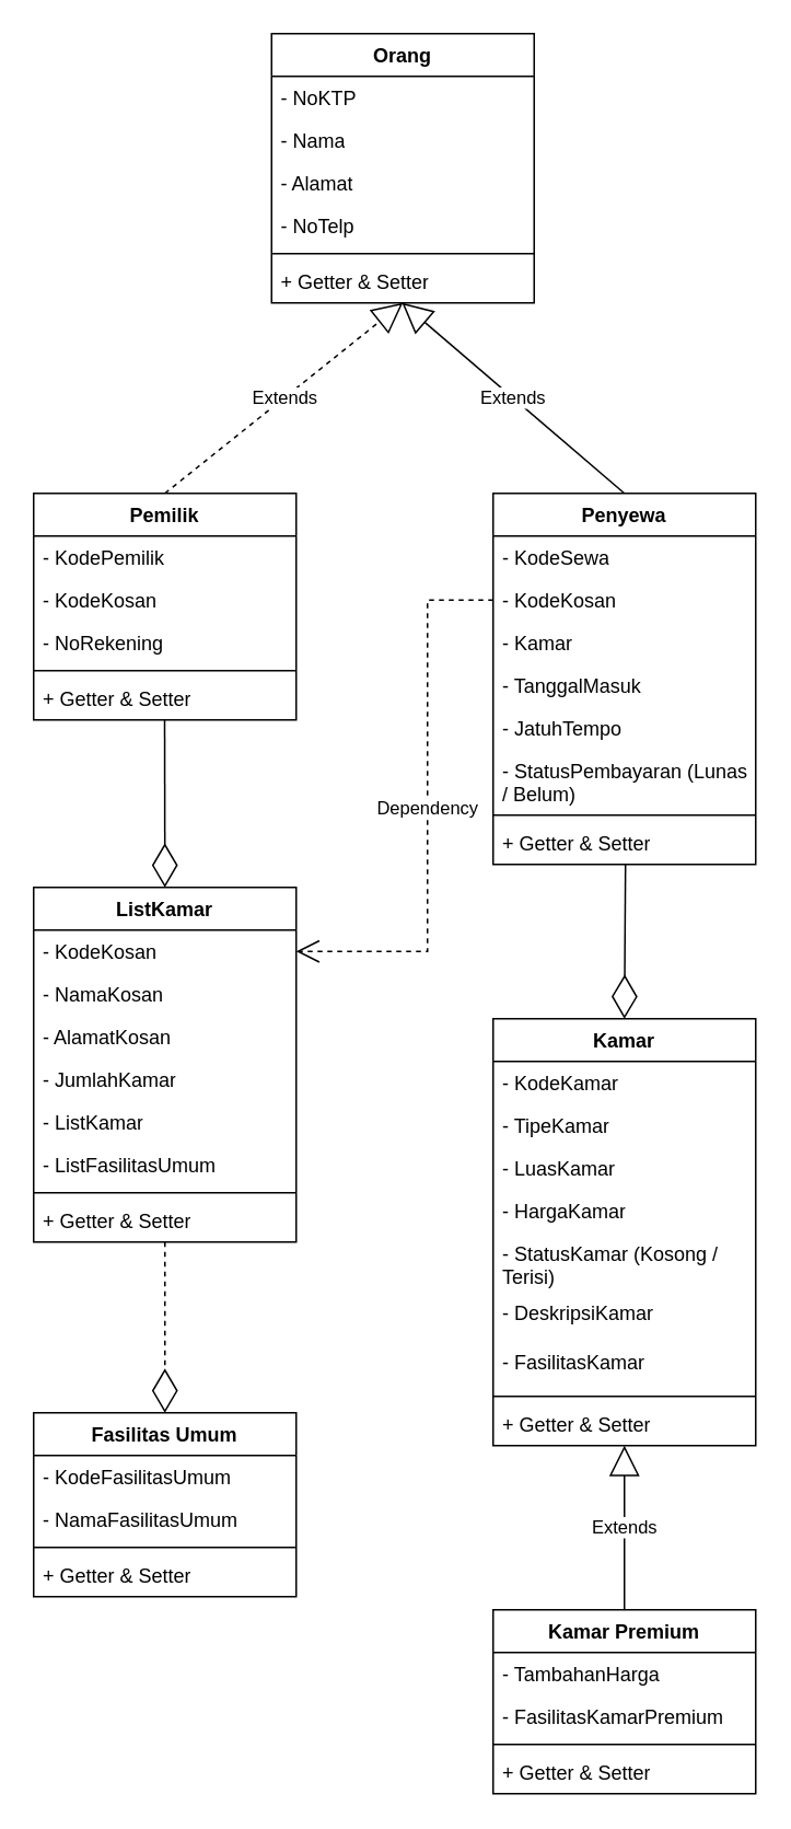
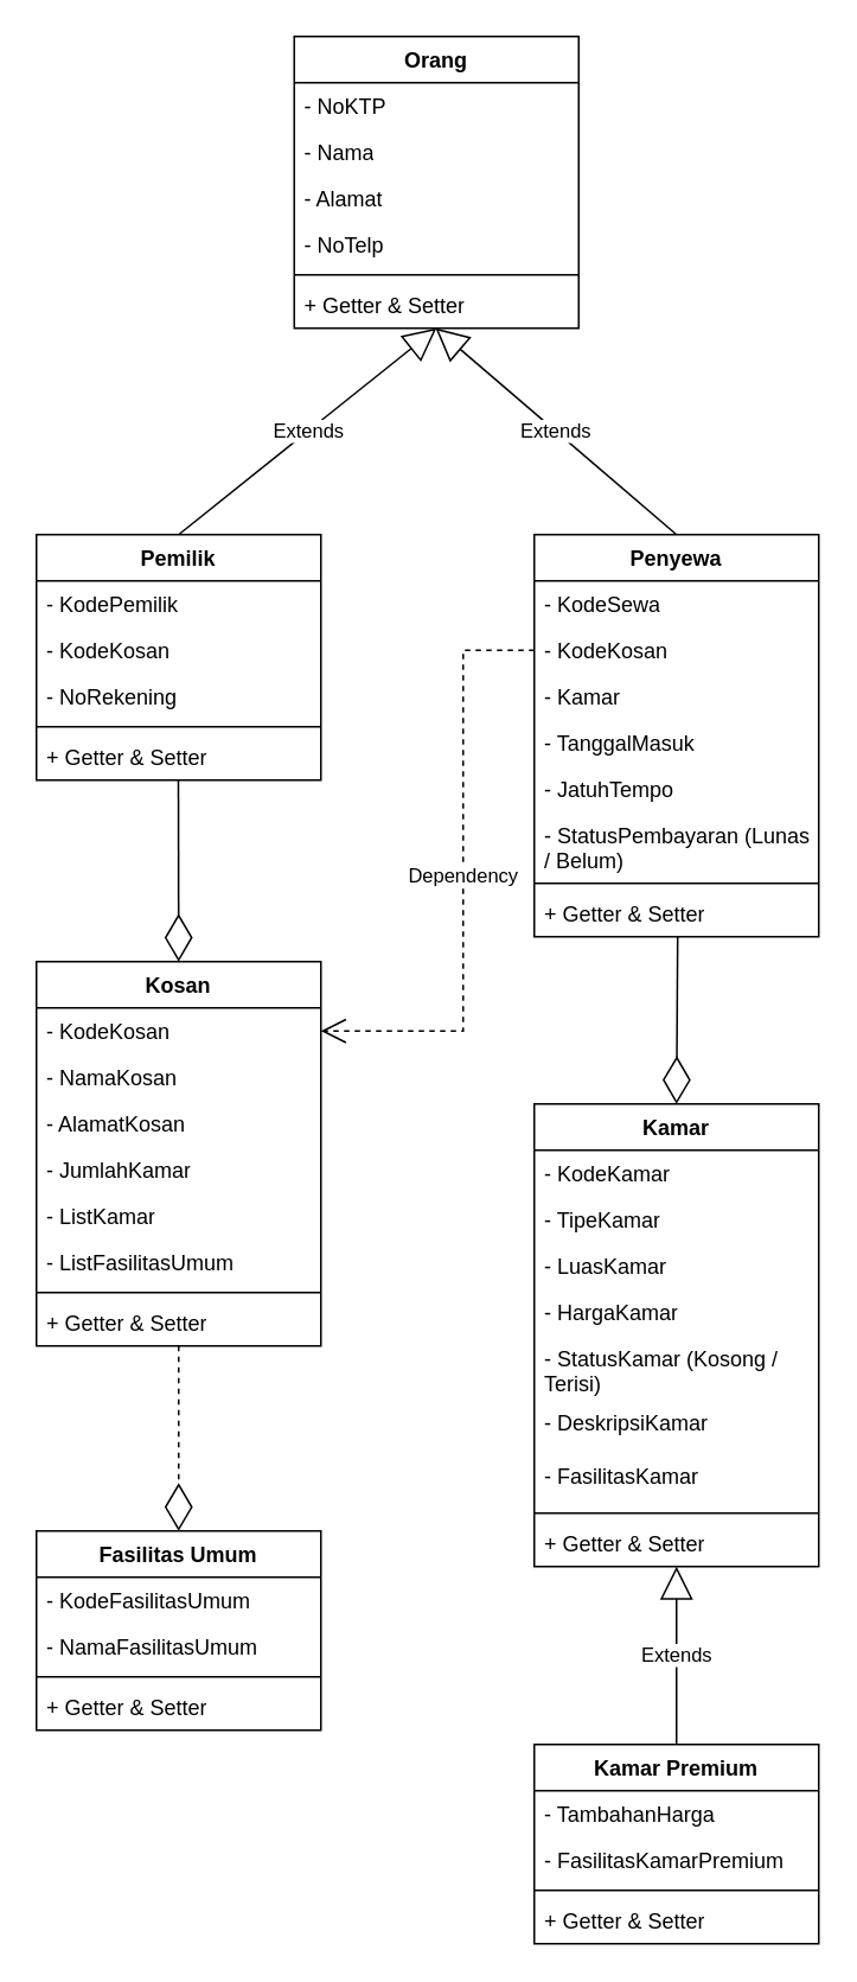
  <mxCell id="0" />
  <mxCell id="1" parent="0" />
- <mxCell id="2" value="Extends" style="endArrow=block;endSize=16;endFill=0;html=1;rounded=0;entryX=0.5;entryY=1;entryDx=0;entryDy=0;exitX=0.5;exitY=0;exitDx=0;exitDy=0;dashed=1;" parent="1" source="15" target="8" edge="1"><mxGeometry width="160" relative="1" as="geometry"><mxPoint x="100" y="220" as="sourcePoint" /><mxPoint x="245" y="130" as="targetPoint" /></mxGeometry></mxCell>
+ <mxCell id="2" value="Extends" style="endArrow=block;endSize=16;endFill=0;html=1;rounded=0;entryX=0.5;entryY=1;entryDx=0;entryDy=0;exitX=0.5;exitY=0;exitDx=0;exitDy=0;" parent="1" source="15" target="8" edge="1"><mxGeometry width="160" relative="1" as="geometry"><mxPoint x="100" y="220" as="sourcePoint" /><mxPoint x="245" y="130" as="targetPoint" /></mxGeometry></mxCell>
  <mxCell id="3" value="Extends" style="endArrow=block;endSize=16;endFill=0;html=1;rounded=0;entryX=0.497;entryY=0.998;entryDx=0;entryDy=0;entryPerimeter=0;exitX=0.5;exitY=0;exitDx=0;exitDy=0;" parent="1" source="40" target="14" edge="1"><mxGeometry width="160" relative="1" as="geometry"><mxPoint x="380" y="220" as="sourcePoint" /><mxPoint x="245" y="130" as="targetPoint" /></mxGeometry></mxCell>
  <mxCell id="4" value="" style="endArrow=diamondThin;endFill=0;endSize=24;html=1;rounded=0;exitX=0.5;exitY=1;exitDx=0;exitDy=0;entryX=0.5;entryY=0;entryDx=0;entryDy=0;dashed=1;" parent="1" source="21" target="54" edge="1"><mxGeometry width="160" relative="1" as="geometry"><mxPoint x="110" y="750" as="sourcePoint" /><mxPoint x="180" y="770" as="targetPoint" /></mxGeometry></mxCell>
  <mxCell id="5" value="" style="endArrow=diamondThin;endFill=0;endSize=24;html=1;rounded=0;exitX=0.499;exitY=1.003;exitDx=0;exitDy=0;entryX=0.5;entryY=0;entryDx=0;entryDy=0;exitPerimeter=0;" parent="1" source="20" edge="1"><mxGeometry width="160" relative="1" as="geometry"><mxPoint x="100" y="310" as="sourcePoint" /><mxPoint x="100" y="540" as="targetPoint" /></mxGeometry></mxCell>
  <mxCell id="6" value="" style="endArrow=diamondThin;endFill=0;endSize=24;html=1;rounded=0;entryX=0.5;entryY=0;entryDx=0;entryDy=0;exitX=0.504;exitY=1.001;exitDx=0;exitDy=0;exitPerimeter=0;" parent="1" source="48" target="30" edge="1"><mxGeometry width="160" relative="1" as="geometry"><mxPoint x="379.68" y="552.364" as="sourcePoint" /><mxPoint x="405" y="580" as="targetPoint" /></mxGeometry></mxCell>
  <mxCell id="7" value="Extends" style="endArrow=block;endSize=16;endFill=0;html=1;rounded=0;entryX=0.5;entryY=1;entryDx=0;entryDy=0;exitX=0.5;exitY=0;exitDx=0;exitDy=0;" parent="1" source="49" target="30" edge="1"><mxGeometry width="160" relative="1" as="geometry"><mxPoint x="380" y="860" as="sourcePoint" /><mxPoint x="405" y="670" as="targetPoint" /></mxGeometry></mxCell>
  <mxCell id="8" value="Orang" style="swimlane;fontStyle=1;align=center;verticalAlign=top;childLayout=stackLayout;horizontal=1;startSize=26;horizontalStack=0;resizeParent=1;resizeParentMax=0;resizeLast=0;collapsible=1;marginBottom=0;whiteSpace=wrap;html=1;" parent="1" vertex="1"><mxGeometry x="165" y="20" width="160" height="164" as="geometry" /></mxCell>
  <mxCell id="9" value="- NoKTP" style="text;strokeColor=none;fillColor=none;align=left;verticalAlign=top;spacingLeft=4;spacingRight=4;overflow=hidden;rotatable=0;points=[[0,0.5],[1,0.5]];portConstraint=eastwest;whiteSpace=wrap;html=1;" parent="8" vertex="1"><mxGeometry y="26" width="160" height="26" as="geometry" /></mxCell>
  <mxCell id="10" value="- Nama" style="text;strokeColor=none;fillColor=none;align=left;verticalAlign=top;spacingLeft=4;spacingRight=4;overflow=hidden;rotatable=0;points=[[0,0.5],[1,0.5]];portConstraint=eastwest;whiteSpace=wrap;html=1;" parent="8" vertex="1"><mxGeometry y="52" width="160" height="26" as="geometry" /></mxCell>
  <mxCell id="11" value="- Alamat" style="text;strokeColor=none;fillColor=none;align=left;verticalAlign=top;spacingLeft=4;spacingRight=4;overflow=hidden;rotatable=0;points=[[0,0.5],[1,0.5]];portConstraint=eastwest;whiteSpace=wrap;html=1;" parent="8" vertex="1"><mxGeometry y="78" width="160" height="26" as="geometry" /></mxCell>
  <mxCell id="12" value="- NoTelp" style="text;strokeColor=none;fillColor=none;align=left;verticalAlign=top;spacingLeft=4;spacingRight=4;overflow=hidden;rotatable=0;points=[[0,0.5],[1,0.5]];portConstraint=eastwest;whiteSpace=wrap;html=1;" parent="8" vertex="1"><mxGeometry y="104" width="160" height="26" as="geometry" /></mxCell>
  <mxCell id="13" value="" style="line;strokeWidth=1;fillColor=none;align=left;verticalAlign=middle;spacingTop=-1;spacingLeft=3;spacingRight=3;rotatable=0;labelPosition=right;points=[];portConstraint=eastwest;strokeColor=inherit;" parent="8" vertex="1"><mxGeometry y="130" width="160" height="8" as="geometry" /></mxCell>
  <mxCell id="14" value="+ Getter &amp;amp; Setter" style="text;strokeColor=none;fillColor=none;align=left;verticalAlign=top;spacingLeft=4;spacingRight=4;overflow=hidden;rotatable=0;points=[[0,0.5],[1,0.5]];portConstraint=eastwest;whiteSpace=wrap;html=1;" parent="8" vertex="1"><mxGeometry y="138" width="160" height="26" as="geometry" /></mxCell>
  <mxCell id="15" value="Pemilik" style="swimlane;fontStyle=1;align=center;verticalAlign=top;childLayout=stackLayout;horizontal=1;startSize=26;horizontalStack=0;resizeParent=1;resizeParentMax=0;resizeLast=0;collapsible=1;marginBottom=0;whiteSpace=wrap;html=1;" parent="1" vertex="1"><mxGeometry x="20" y="300" width="160" height="138" as="geometry" /></mxCell>
  <mxCell id="16" value="- KodePemilik" style="text;strokeColor=none;fillColor=none;align=left;verticalAlign=top;spacingLeft=4;spacingRight=4;overflow=hidden;rotatable=0;points=[[0,0.5],[1,0.5]];portConstraint=eastwest;whiteSpace=wrap;html=1;" parent="15" vertex="1"><mxGeometry y="26" width="160" height="26" as="geometry" /></mxCell>
  <mxCell id="17" value="- KodeKosan" style="text;strokeColor=none;fillColor=none;align=left;verticalAlign=top;spacingLeft=4;spacingRight=4;overflow=hidden;rotatable=0;points=[[0,0.5],[1,0.5]];portConstraint=eastwest;whiteSpace=wrap;html=1;" parent="15" vertex="1"><mxGeometry y="52" width="160" height="26" as="geometry" /></mxCell>
  <mxCell id="18" value="- NoRekening" style="text;strokeColor=none;fillColor=none;align=left;verticalAlign=top;spacingLeft=4;spacingRight=4;overflow=hidden;rotatable=0;points=[[0,0.5],[1,0.5]];portConstraint=eastwest;whiteSpace=wrap;html=1;" parent="15" vertex="1"><mxGeometry y="78" width="160" height="26" as="geometry" /></mxCell>
  <mxCell id="19" value="" style="line;strokeWidth=1;fillColor=none;align=left;verticalAlign=middle;spacingTop=-1;spacingLeft=3;spacingRight=3;rotatable=0;labelPosition=right;points=[];portConstraint=eastwest;strokeColor=inherit;" parent="15" vertex="1"><mxGeometry y="104" width="160" height="8" as="geometry" /></mxCell>
  <mxCell id="20" value="+ Getter &amp;amp; Setter" style="text;strokeColor=none;fillColor=none;align=left;verticalAlign=top;spacingLeft=4;spacingRight=4;overflow=hidden;rotatable=0;points=[[0,0.5],[1,0.5]];portConstraint=eastwest;whiteSpace=wrap;html=1;" parent="15" vertex="1"><mxGeometry y="112" width="160" height="26" as="geometry" /></mxCell>
- <mxCell id="21" value="ListKamar" style="swimlane;fontStyle=1;align=center;verticalAlign=top;childLayout=stackLayout;horizontal=1;startSize=26;horizontalStack=0;resizeParent=1;resizeParentMax=0;resizeLast=0;collapsible=1;marginBottom=0;whiteSpace=wrap;html=1;" parent="1" vertex="1"><mxGeometry x="20" y="540" width="160" height="216" as="geometry" /></mxCell>
+ <mxCell id="21" value="Kosan" style="swimlane;fontStyle=1;align=center;verticalAlign=top;childLayout=stackLayout;horizontal=1;startSize=26;horizontalStack=0;resizeParent=1;resizeParentMax=0;resizeLast=0;collapsible=1;marginBottom=0;whiteSpace=wrap;html=1;" parent="1" vertex="1"><mxGeometry x="20" y="540" width="160" height="216" as="geometry" /></mxCell>
  <mxCell id="22" value="- KodeKosan" style="text;strokeColor=none;fillColor=none;align=left;verticalAlign=top;spacingLeft=4;spacingRight=4;overflow=hidden;rotatable=0;points=[[0,0.5],[1,0.5]];portConstraint=eastwest;whiteSpace=wrap;html=1;" parent="21" vertex="1"><mxGeometry y="26" width="160" height="26" as="geometry" /></mxCell>
  <mxCell id="23" value="- NamaKosan" style="text;strokeColor=none;fillColor=none;align=left;verticalAlign=top;spacingLeft=4;spacingRight=4;overflow=hidden;rotatable=0;points=[[0,0.5],[1,0.5]];portConstraint=eastwest;whiteSpace=wrap;html=1;" parent="21" vertex="1"><mxGeometry y="52" width="160" height="26" as="geometry" /></mxCell>
  <mxCell id="24" value="- AlamatKosan" style="text;strokeColor=none;fillColor=none;align=left;verticalAlign=top;spacingLeft=4;spacingRight=4;overflow=hidden;rotatable=0;points=[[0,0.5],[1,0.5]];portConstraint=eastwest;whiteSpace=wrap;html=1;" parent="21" vertex="1"><mxGeometry y="78" width="160" height="26" as="geometry" /></mxCell>
  <mxCell id="25" value="- JumlahKamar" style="text;strokeColor=none;fillColor=none;align=left;verticalAlign=top;spacingLeft=4;spacingRight=4;overflow=hidden;rotatable=0;points=[[0,0.5],[1,0.5]];portConstraint=eastwest;whiteSpace=wrap;html=1;" parent="21" vertex="1"><mxGeometry y="104" width="160" height="26" as="geometry" /></mxCell>
  <mxCell id="26" value="- ListKamar" style="text;strokeColor=none;fillColor=none;align=left;verticalAlign=top;spacingLeft=4;spacingRight=4;overflow=hidden;rotatable=0;points=[[0,0.5],[1,0.5]];portConstraint=eastwest;whiteSpace=wrap;html=1;" parent="21" vertex="1"><mxGeometry y="130" width="160" height="26" as="geometry" /></mxCell>
  <mxCell id="27" value="- ListFasilitasUmum" style="text;strokeColor=none;fillColor=none;align=left;verticalAlign=top;spacingLeft=4;spacingRight=4;overflow=hidden;rotatable=0;points=[[0,0.5],[1,0.5]];portConstraint=eastwest;whiteSpace=wrap;html=1;" parent="21" vertex="1"><mxGeometry y="156" width="160" height="26" as="geometry" /></mxCell>
  <mxCell id="28" value="" style="line;strokeWidth=1;fillColor=none;align=left;verticalAlign=middle;spacingTop=-1;spacingLeft=3;spacingRight=3;rotatable=0;labelPosition=right;points=[];portConstraint=eastwest;strokeColor=inherit;" parent="21" vertex="1"><mxGeometry y="182" width="160" height="8" as="geometry" /></mxCell>
  <mxCell id="29" value="+ Getter &amp;amp; Setter" style="text;strokeColor=none;fillColor=none;align=left;verticalAlign=top;spacingLeft=4;spacingRight=4;overflow=hidden;rotatable=0;points=[[0,0.5],[1,0.5]];portConstraint=eastwest;whiteSpace=wrap;html=1;" parent="21" vertex="1"><mxGeometry y="190" width="160" height="26" as="geometry" /></mxCell>
  <mxCell id="30" value="Kamar" style="swimlane;fontStyle=1;align=center;verticalAlign=top;childLayout=stackLayout;horizontal=1;startSize=26;horizontalStack=0;resizeParent=1;resizeParentMax=0;resizeLast=0;collapsible=1;marginBottom=0;whiteSpace=wrap;html=1;" parent="1" vertex="1"><mxGeometry x="300" y="620" width="160" height="260" as="geometry" /></mxCell>
  <mxCell id="31" value="- KodeKamar" style="text;strokeColor=none;fillColor=none;align=left;verticalAlign=top;spacingLeft=4;spacingRight=4;overflow=hidden;rotatable=0;points=[[0,0.5],[1,0.5]];portConstraint=eastwest;whiteSpace=wrap;html=1;" parent="30" vertex="1"><mxGeometry y="26" width="160" height="26" as="geometry" /></mxCell>
  <mxCell id="32" value="- TipeKamar" style="text;strokeColor=none;fillColor=none;align=left;verticalAlign=top;spacingLeft=4;spacingRight=4;overflow=hidden;rotatable=0;points=[[0,0.5],[1,0.5]];portConstraint=eastwest;whiteSpace=wrap;html=1;" parent="30" vertex="1"><mxGeometry y="52" width="160" height="26" as="geometry" /></mxCell>
  <mxCell id="33" value="- LuasKamar" style="text;strokeColor=none;fillColor=none;align=left;verticalAlign=top;spacingLeft=4;spacingRight=4;overflow=hidden;rotatable=0;points=[[0,0.5],[1,0.5]];portConstraint=eastwest;whiteSpace=wrap;html=1;" parent="30" vertex="1"><mxGeometry y="78" width="160" height="26" as="geometry" /></mxCell>
  <mxCell id="34" value="- HargaKamar" style="text;strokeColor=none;fillColor=none;align=left;verticalAlign=top;spacingLeft=4;spacingRight=4;overflow=hidden;rotatable=0;points=[[0,0.5],[1,0.5]];portConstraint=eastwest;whiteSpace=wrap;html=1;" parent="30" vertex="1"><mxGeometry y="104" width="160" height="26" as="geometry" /></mxCell>
  <mxCell id="35" value="- StatusKamar (Kosong / Terisi)" style="text;strokeColor=none;fillColor=none;align=left;verticalAlign=top;spacingLeft=4;spacingRight=4;overflow=hidden;rotatable=0;points=[[0,0.5],[1,0.5]];portConstraint=eastwest;whiteSpace=wrap;html=1;" parent="30" vertex="1"><mxGeometry y="130" width="160" height="36" as="geometry" /></mxCell>
  <mxCell id="36" value="- DeskripsiKamar" style="text;strokeColor=none;fillColor=none;align=left;verticalAlign=top;spacingLeft=4;spacingRight=4;overflow=hidden;rotatable=0;points=[[0,0.5],[1,0.5]];portConstraint=eastwest;whiteSpace=wrap;html=1;" parent="30" vertex="1"><mxGeometry y="166" width="160" height="30" as="geometry" /></mxCell>
  <mxCell id="37" value="- FasilitasKamar" style="text;strokeColor=none;fillColor=none;align=left;verticalAlign=top;spacingLeft=4;spacingRight=4;overflow=hidden;rotatable=0;points=[[0,0.5],[1,0.5]];portConstraint=eastwest;whiteSpace=wrap;html=1;" parent="30" vertex="1"><mxGeometry y="196" width="160" height="30" as="geometry" /></mxCell>
  <mxCell id="38" value="" style="line;strokeWidth=1;fillColor=none;align=left;verticalAlign=middle;spacingTop=-1;spacingLeft=3;spacingRight=3;rotatable=0;labelPosition=right;points=[];portConstraint=eastwest;strokeColor=inherit;" parent="30" vertex="1"><mxGeometry y="226" width="160" height="8" as="geometry" /></mxCell>
  <mxCell id="39" value="+ Getter &amp;amp; Setter" style="text;strokeColor=none;fillColor=none;align=left;verticalAlign=top;spacingLeft=4;spacingRight=4;overflow=hidden;rotatable=0;points=[[0,0.5],[1,0.5]];portConstraint=eastwest;whiteSpace=wrap;html=1;" parent="30" vertex="1"><mxGeometry y="234" width="160" height="26" as="geometry" /></mxCell>
  <mxCell id="40" value="Penyewa" style="swimlane;fontStyle=1;align=center;verticalAlign=top;childLayout=stackLayout;horizontal=1;startSize=26;horizontalStack=0;resizeParent=1;resizeParentMax=0;resizeLast=0;collapsible=1;marginBottom=0;whiteSpace=wrap;html=1;" parent="1" vertex="1"><mxGeometry x="300" y="300" width="160" height="226" as="geometry" /></mxCell>
  <mxCell id="41" value="- KodeSewa" style="text;strokeColor=none;fillColor=none;align=left;verticalAlign=top;spacingLeft=4;spacingRight=4;overflow=hidden;rotatable=0;points=[[0,0.5],[1,0.5]];portConstraint=eastwest;whiteSpace=wrap;html=1;" parent="40" vertex="1"><mxGeometry y="26" width="160" height="26" as="geometry" /></mxCell>
  <mxCell id="42" value="- KodeKosan" style="text;strokeColor=none;fillColor=none;align=left;verticalAlign=top;spacingLeft=4;spacingRight=4;overflow=hidden;rotatable=0;points=[[0,0.5],[1,0.5]];portConstraint=eastwest;whiteSpace=wrap;html=1;" parent="40" vertex="1"><mxGeometry y="52" width="160" height="26" as="geometry" /></mxCell>
  <mxCell id="43" value="- Kamar" style="text;strokeColor=none;fillColor=none;align=left;verticalAlign=top;spacingLeft=4;spacingRight=4;overflow=hidden;rotatable=0;points=[[0,0.5],[1,0.5]];portConstraint=eastwest;whiteSpace=wrap;html=1;" parent="40" vertex="1"><mxGeometry y="78" width="160" height="26" as="geometry" /></mxCell>
  <mxCell id="44" value="- TanggalMasuk" style="text;strokeColor=none;fillColor=none;align=left;verticalAlign=top;spacingLeft=4;spacingRight=4;overflow=hidden;rotatable=0;points=[[0,0.5],[1,0.5]];portConstraint=eastwest;whiteSpace=wrap;html=1;" parent="40" vertex="1"><mxGeometry y="104" width="160" height="26" as="geometry" /></mxCell>
  <mxCell id="45" value="- JatuhTempo" style="text;strokeColor=none;fillColor=none;align=left;verticalAlign=top;spacingLeft=4;spacingRight=4;overflow=hidden;rotatable=0;points=[[0,0.5],[1,0.5]];portConstraint=eastwest;whiteSpace=wrap;html=1;" parent="40" vertex="1"><mxGeometry y="130" width="160" height="26" as="geometry" /></mxCell>
  <mxCell id="46" value="- StatusPembayaran (Lunas / Belum)" style="text;strokeColor=none;fillColor=none;align=left;verticalAlign=top;spacingLeft=4;spacingRight=4;overflow=hidden;rotatable=0;points=[[0,0.5],[1,0.5]];portConstraint=eastwest;whiteSpace=wrap;html=1;" parent="40" vertex="1"><mxGeometry y="156" width="160" height="36" as="geometry" /></mxCell>
  <mxCell id="47" value="" style="line;strokeWidth=1;fillColor=none;align=left;verticalAlign=middle;spacingTop=-1;spacingLeft=3;spacingRight=3;rotatable=0;labelPosition=right;points=[];portConstraint=eastwest;strokeColor=inherit;" parent="40" vertex="1"><mxGeometry y="192" width="160" height="8" as="geometry" /></mxCell>
  <mxCell id="48" value="+ Getter &amp;amp; Setter" style="text;strokeColor=none;fillColor=none;align=left;verticalAlign=top;spacingLeft=4;spacingRight=4;overflow=hidden;rotatable=0;points=[[0,0.5],[1,0.5]];portConstraint=eastwest;whiteSpace=wrap;html=1;" parent="40" vertex="1"><mxGeometry y="200" width="160" height="26" as="geometry" /></mxCell>
  <mxCell id="49" value="Kamar Premium" style="swimlane;fontStyle=1;align=center;verticalAlign=top;childLayout=stackLayout;horizontal=1;startSize=26;horizontalStack=0;resizeParent=1;resizeParentMax=0;resizeLast=0;collapsible=1;marginBottom=0;whiteSpace=wrap;html=1;" parent="1" vertex="1"><mxGeometry x="300" y="980" width="160" height="112" as="geometry" /></mxCell>
  <mxCell id="50" value="- TambahanHarga" style="text;strokeColor=none;fillColor=none;align=left;verticalAlign=top;spacingLeft=4;spacingRight=4;overflow=hidden;rotatable=0;points=[[0,0.5],[1,0.5]];portConstraint=eastwest;whiteSpace=wrap;html=1;" parent="49" vertex="1"><mxGeometry y="26" width="160" height="26" as="geometry" /></mxCell>
  <mxCell id="51" value="- FasilitasKamarPremium" style="text;strokeColor=none;fillColor=none;align=left;verticalAlign=top;spacingLeft=4;spacingRight=4;overflow=hidden;rotatable=0;points=[[0,0.5],[1,0.5]];portConstraint=eastwest;whiteSpace=wrap;html=1;" parent="49" vertex="1"><mxGeometry y="52" width="160" height="26" as="geometry" /></mxCell>
  <mxCell id="52" value="" style="line;strokeWidth=1;fillColor=none;align=left;verticalAlign=middle;spacingTop=-1;spacingLeft=3;spacingRight=3;rotatable=0;labelPosition=right;points=[];portConstraint=eastwest;strokeColor=inherit;" parent="49" vertex="1"><mxGeometry y="78" width="160" height="8" as="geometry" /></mxCell>
  <mxCell id="53" value="+ Getter &amp;amp; Setter" style="text;strokeColor=none;fillColor=none;align=left;verticalAlign=top;spacingLeft=4;spacingRight=4;overflow=hidden;rotatable=0;points=[[0,0.5],[1,0.5]];portConstraint=eastwest;whiteSpace=wrap;html=1;" parent="49" vertex="1"><mxGeometry y="86" width="160" height="26" as="geometry" /></mxCell>
  <mxCell id="54" value="Fasilitas Umum" style="swimlane;fontStyle=1;align=center;verticalAlign=top;childLayout=stackLayout;horizontal=1;startSize=26;horizontalStack=0;resizeParent=1;resizeParentMax=0;resizeLast=0;collapsible=1;marginBottom=0;whiteSpace=wrap;html=1;" parent="1" vertex="1"><mxGeometry x="20" y="860" width="160" height="112" as="geometry" /></mxCell>
  <mxCell id="55" value="- KodeFasilitasUmum" style="text;strokeColor=none;fillColor=none;align=left;verticalAlign=top;spacingLeft=4;spacingRight=4;overflow=hidden;rotatable=0;points=[[0,0.5],[1,0.5]];portConstraint=eastwest;whiteSpace=wrap;html=1;" parent="54" vertex="1"><mxGeometry y="26" width="160" height="26" as="geometry" /></mxCell>
  <mxCell id="56" value="- NamaFasilitasUmum" style="text;strokeColor=none;fillColor=none;align=left;verticalAlign=top;spacingLeft=4;spacingRight=4;overflow=hidden;rotatable=0;points=[[0,0.5],[1,0.5]];portConstraint=eastwest;whiteSpace=wrap;html=1;" parent="54" vertex="1"><mxGeometry y="52" width="160" height="26" as="geometry" /></mxCell>
  <mxCell id="57" value="" style="line;strokeWidth=1;fillColor=none;align=left;verticalAlign=middle;spacingTop=-1;spacingLeft=3;spacingRight=3;rotatable=0;labelPosition=right;points=[];portConstraint=eastwest;strokeColor=inherit;" parent="54" vertex="1"><mxGeometry y="78" width="160" height="8" as="geometry" /></mxCell>
  <mxCell id="58" value="+ Getter &amp;amp; Setter" style="text;strokeColor=none;fillColor=none;align=left;verticalAlign=top;spacingLeft=4;spacingRight=4;overflow=hidden;rotatable=0;points=[[0,0.5],[1,0.5]];portConstraint=eastwest;whiteSpace=wrap;html=1;" parent="54" vertex="1"><mxGeometry y="86" width="160" height="26" as="geometry" /></mxCell>
  <mxCell id="59" value="Dependency" style="endArrow=open;endSize=12;dashed=1;html=1;rounded=0;exitX=0;exitY=0.5;exitDx=0;exitDy=0;entryX=1;entryY=0.5;entryDx=0;entryDy=0;" parent="1" source="42" target="22" edge="1"><mxGeometry width="160" relative="1" as="geometry"><mxPoint x="200" y="714" as="sourcePoint" /><mxPoint x="320" y="500" as="targetPoint" /><Array as="points"><mxPoint x="260" y="365" /><mxPoint x="260" y="579" /></Array></mxGeometry></mxCell>
